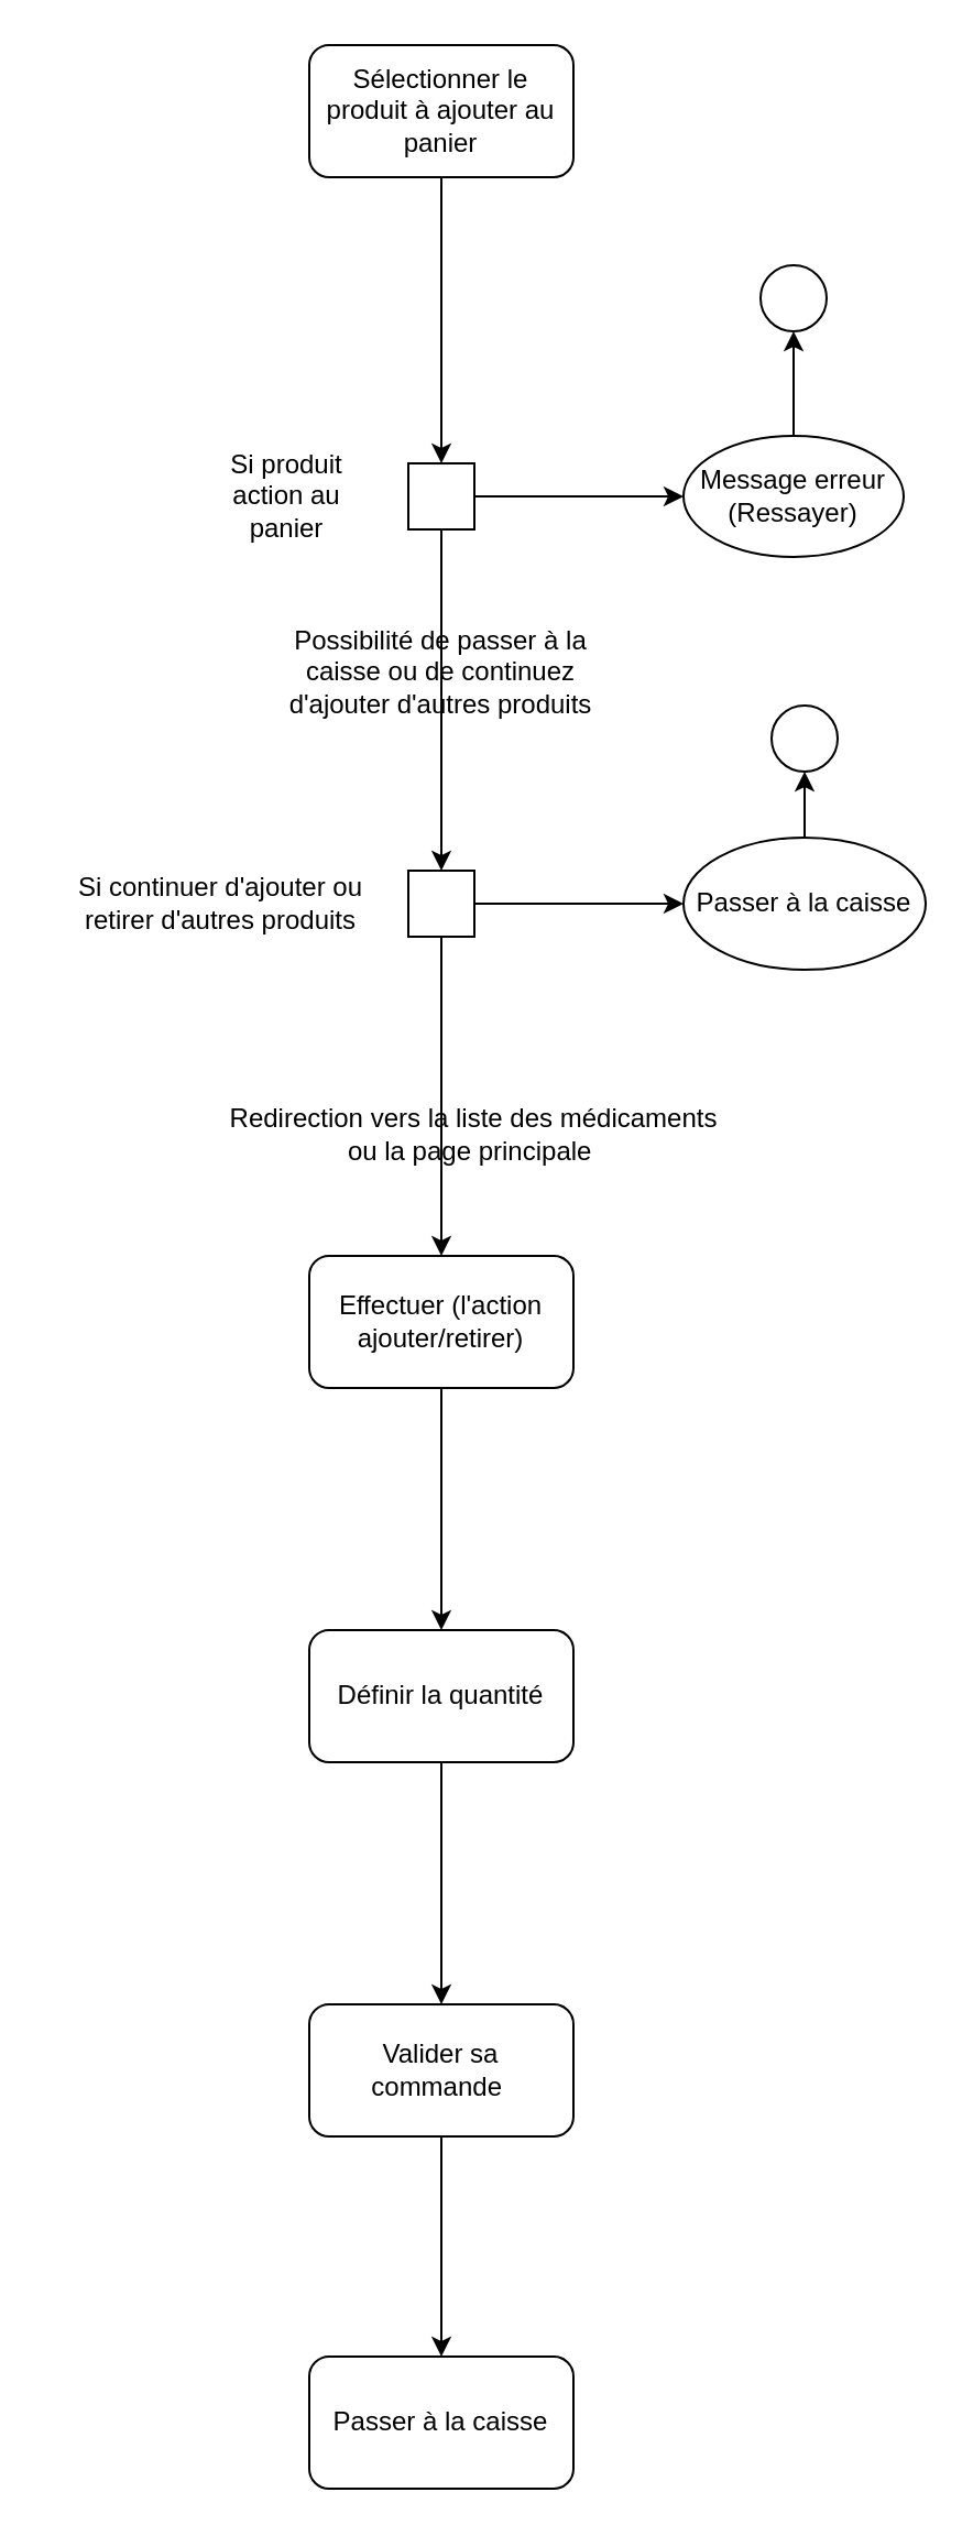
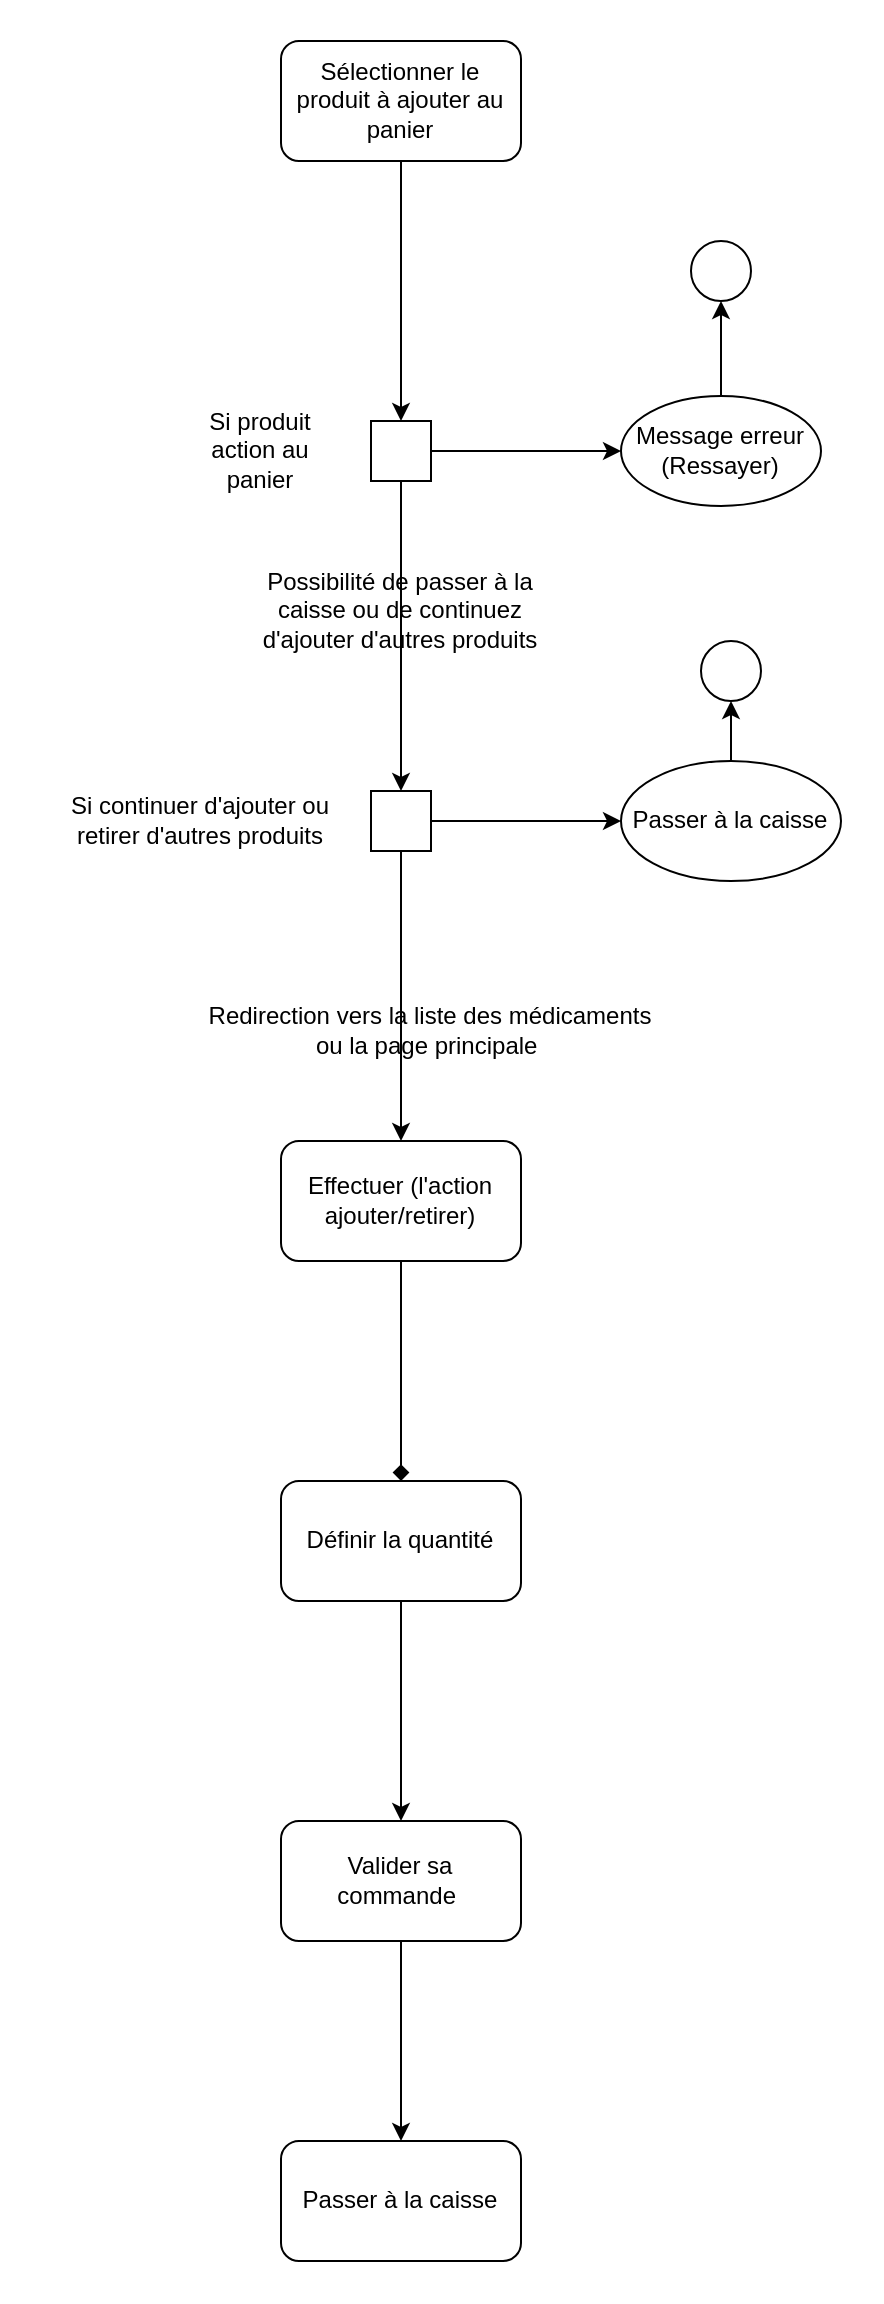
  <mxCell id="0" />
  <mxCell id="1" parent="0" />
  <mxCell id="2" style="edgeStyle=orthogonalEdgeStyle;rounded=0;orthogonalLoop=1;jettySize=auto;html=1;" edge="1" parent="1" source="3"><mxGeometry relative="1" as="geometry"><mxPoint x="200" y="210" as="targetPoint" /><Array as="points"><mxPoint x="200" y="150" /><mxPoint x="200" y="150" /></Array></mxGeometry></mxCell>
  <mxCell id="3" value="Sélectionner le produit à ajouter au panier" style="rounded=1;whiteSpace=wrap;html=1;" vertex="1" parent="1"><mxGeometry x="140" y="20" width="120" height="60" as="geometry" /></mxCell>
- <mxCell id="4" style="edgeStyle=orthogonalEdgeStyle;rounded=0;orthogonalLoop=1;jettySize=auto;html=1;entryX=0.5;entryY=0;entryDx=0;entryDy=0;" edge="1" parent="1" source="5" target="23"><mxGeometry relative="1" as="geometry" /></mxCell>
+ <mxCell id="4" style="edgeStyle=orthogonalEdgeStyle;rounded=0;orthogonalLoop=1;jettySize=auto;html=1;entryX=0.5;entryY=0;entryDx=0;entryDy=0;endArrow=diamond;" edge="1" parent="1" source="5" target="23"><mxGeometry relative="1" as="geometry" /></mxCell>
  <mxCell id="5" value="Effectuer (l'action ajouter/retirer)" style="rounded=1;whiteSpace=wrap;html=1;" vertex="1" parent="1"><mxGeometry x="140" y="570" width="120" height="60" as="geometry" /></mxCell>
  <mxCell id="6" style="edgeStyle=orthogonalEdgeStyle;rounded=0;orthogonalLoop=1;jettySize=auto;html=1;" edge="1" parent="1" source="8" target="10"><mxGeometry relative="1" as="geometry" /></mxCell>
  <mxCell id="7" style="edgeStyle=orthogonalEdgeStyle;rounded=0;orthogonalLoop=1;jettySize=auto;html=1;entryX=0.5;entryY=0;entryDx=0;entryDy=0;" edge="1" parent="1" source="8" target="16"><mxGeometry relative="1" as="geometry"><mxPoint x="200" y="370" as="targetPoint" /></mxGeometry></mxCell>
  <mxCell id="8" value="" style="whiteSpace=wrap;html=1;aspect=fixed;" vertex="1" parent="1"><mxGeometry x="185" y="210" width="30" height="30" as="geometry" /></mxCell>
  <mxCell id="9" style="edgeStyle=orthogonalEdgeStyle;rounded=0;orthogonalLoop=1;jettySize=auto;html=1;entryX=0.5;entryY=1;entryDx=0;entryDy=0;" edge="1" parent="1" source="10" target="12"><mxGeometry relative="1" as="geometry" /></mxCell>
  <mxCell id="10" value="Message erreur (Ressayer)" style="ellipse;whiteSpace=wrap;html=1;" vertex="1" parent="1"><mxGeometry x="310" y="197.5" width="100" height="55" as="geometry" /></mxCell>
  <mxCell id="11" value="Si produit action au panier" style="text;html=1;strokeColor=none;fillColor=none;align=center;verticalAlign=middle;whiteSpace=wrap;rounded=0;" vertex="1" parent="1"><mxGeometry x="100" y="210" width="60" height="30" as="geometry" /></mxCell>
  <mxCell id="12" value="" style="ellipse;whiteSpace=wrap;html=1;aspect=fixed;" vertex="1" parent="1"><mxGeometry x="345" y="120" width="30" height="30" as="geometry" /></mxCell>
  <mxCell id="13" value="Possibilité de passer à la caisse ou de continuez d'ajouter d'autres produits" style="text;html=1;strokeColor=none;fillColor=none;align=center;verticalAlign=middle;whiteSpace=wrap;rounded=0;" vertex="1" parent="1"><mxGeometry x="120" y="290" width="160" height="30" as="geometry" /></mxCell>
  <mxCell id="14" style="edgeStyle=orthogonalEdgeStyle;rounded=0;orthogonalLoop=1;jettySize=auto;html=1;entryX=0;entryY=0.5;entryDx=0;entryDy=0;" edge="1" parent="1" source="16" target="18"><mxGeometry relative="1" as="geometry" /></mxCell>
  <mxCell id="15" style="edgeStyle=orthogonalEdgeStyle;rounded=0;orthogonalLoop=1;jettySize=auto;html=1;" edge="1" parent="1" source="16" target="5"><mxGeometry relative="1" as="geometry" /></mxCell>
  <mxCell id="16" value="" style="whiteSpace=wrap;html=1;aspect=fixed;" vertex="1" parent="1"><mxGeometry x="185" y="395" width="30" height="30" as="geometry" /></mxCell>
  <mxCell id="17" style="edgeStyle=orthogonalEdgeStyle;rounded=0;orthogonalLoop=1;jettySize=auto;html=1;" edge="1" parent="1" source="18" target="20"><mxGeometry relative="1" as="geometry" /></mxCell>
  <mxCell id="18" value="Passer à la caisse" style="ellipse;whiteSpace=wrap;html=1;" vertex="1" parent="1"><mxGeometry x="310" y="380" width="110" height="60" as="geometry" /></mxCell>
  <mxCell id="19" value="Si continuer d'ajouter ou retirer d'autres produits" style="text;html=1;strokeColor=none;fillColor=none;align=center;verticalAlign=middle;whiteSpace=wrap;rounded=0;" vertex="1" parent="1"><mxGeometry x="20" y="395" width="160" height="30" as="geometry" /></mxCell>
  <mxCell id="20" value="" style="ellipse;whiteSpace=wrap;html=1;aspect=fixed;" vertex="1" parent="1"><mxGeometry x="350" y="320" width="30" height="30" as="geometry" /></mxCell>
  <mxCell id="21" value="Redirection vers la liste des médicaments ou la page principale&amp;nbsp;" style="text;html=1;strokeColor=none;fillColor=none;align=center;verticalAlign=middle;whiteSpace=wrap;rounded=0;" vertex="1" parent="1"><mxGeometry x="100" y="500" width="230" height="30" as="geometry" /></mxCell>
  <mxCell id="22" style="edgeStyle=orthogonalEdgeStyle;rounded=0;orthogonalLoop=1;jettySize=auto;html=1;" edge="1" parent="1" source="23" target="25"><mxGeometry relative="1" as="geometry" /></mxCell>
  <mxCell id="23" value="Définir la quantité" style="rounded=1;whiteSpace=wrap;html=1;" vertex="1" parent="1"><mxGeometry x="140" y="740" width="120" height="60" as="geometry" /></mxCell>
  <mxCell id="24" style="edgeStyle=orthogonalEdgeStyle;rounded=0;orthogonalLoop=1;jettySize=auto;html=1;entryX=0.5;entryY=0;entryDx=0;entryDy=0;" edge="1" parent="1" source="25" target="26"><mxGeometry relative="1" as="geometry" /></mxCell>
  <mxCell id="25" value="Valider sa commande&amp;nbsp;" style="rounded=1;whiteSpace=wrap;html=1;" vertex="1" parent="1"><mxGeometry x="140" y="910" width="120" height="60" as="geometry" /></mxCell>
  <mxCell id="26" value="Passer à la caisse" style="rounded=1;whiteSpace=wrap;html=1;" vertex="1" parent="1"><mxGeometry x="140" y="1070" width="120" height="60" as="geometry" /></mxCell>
